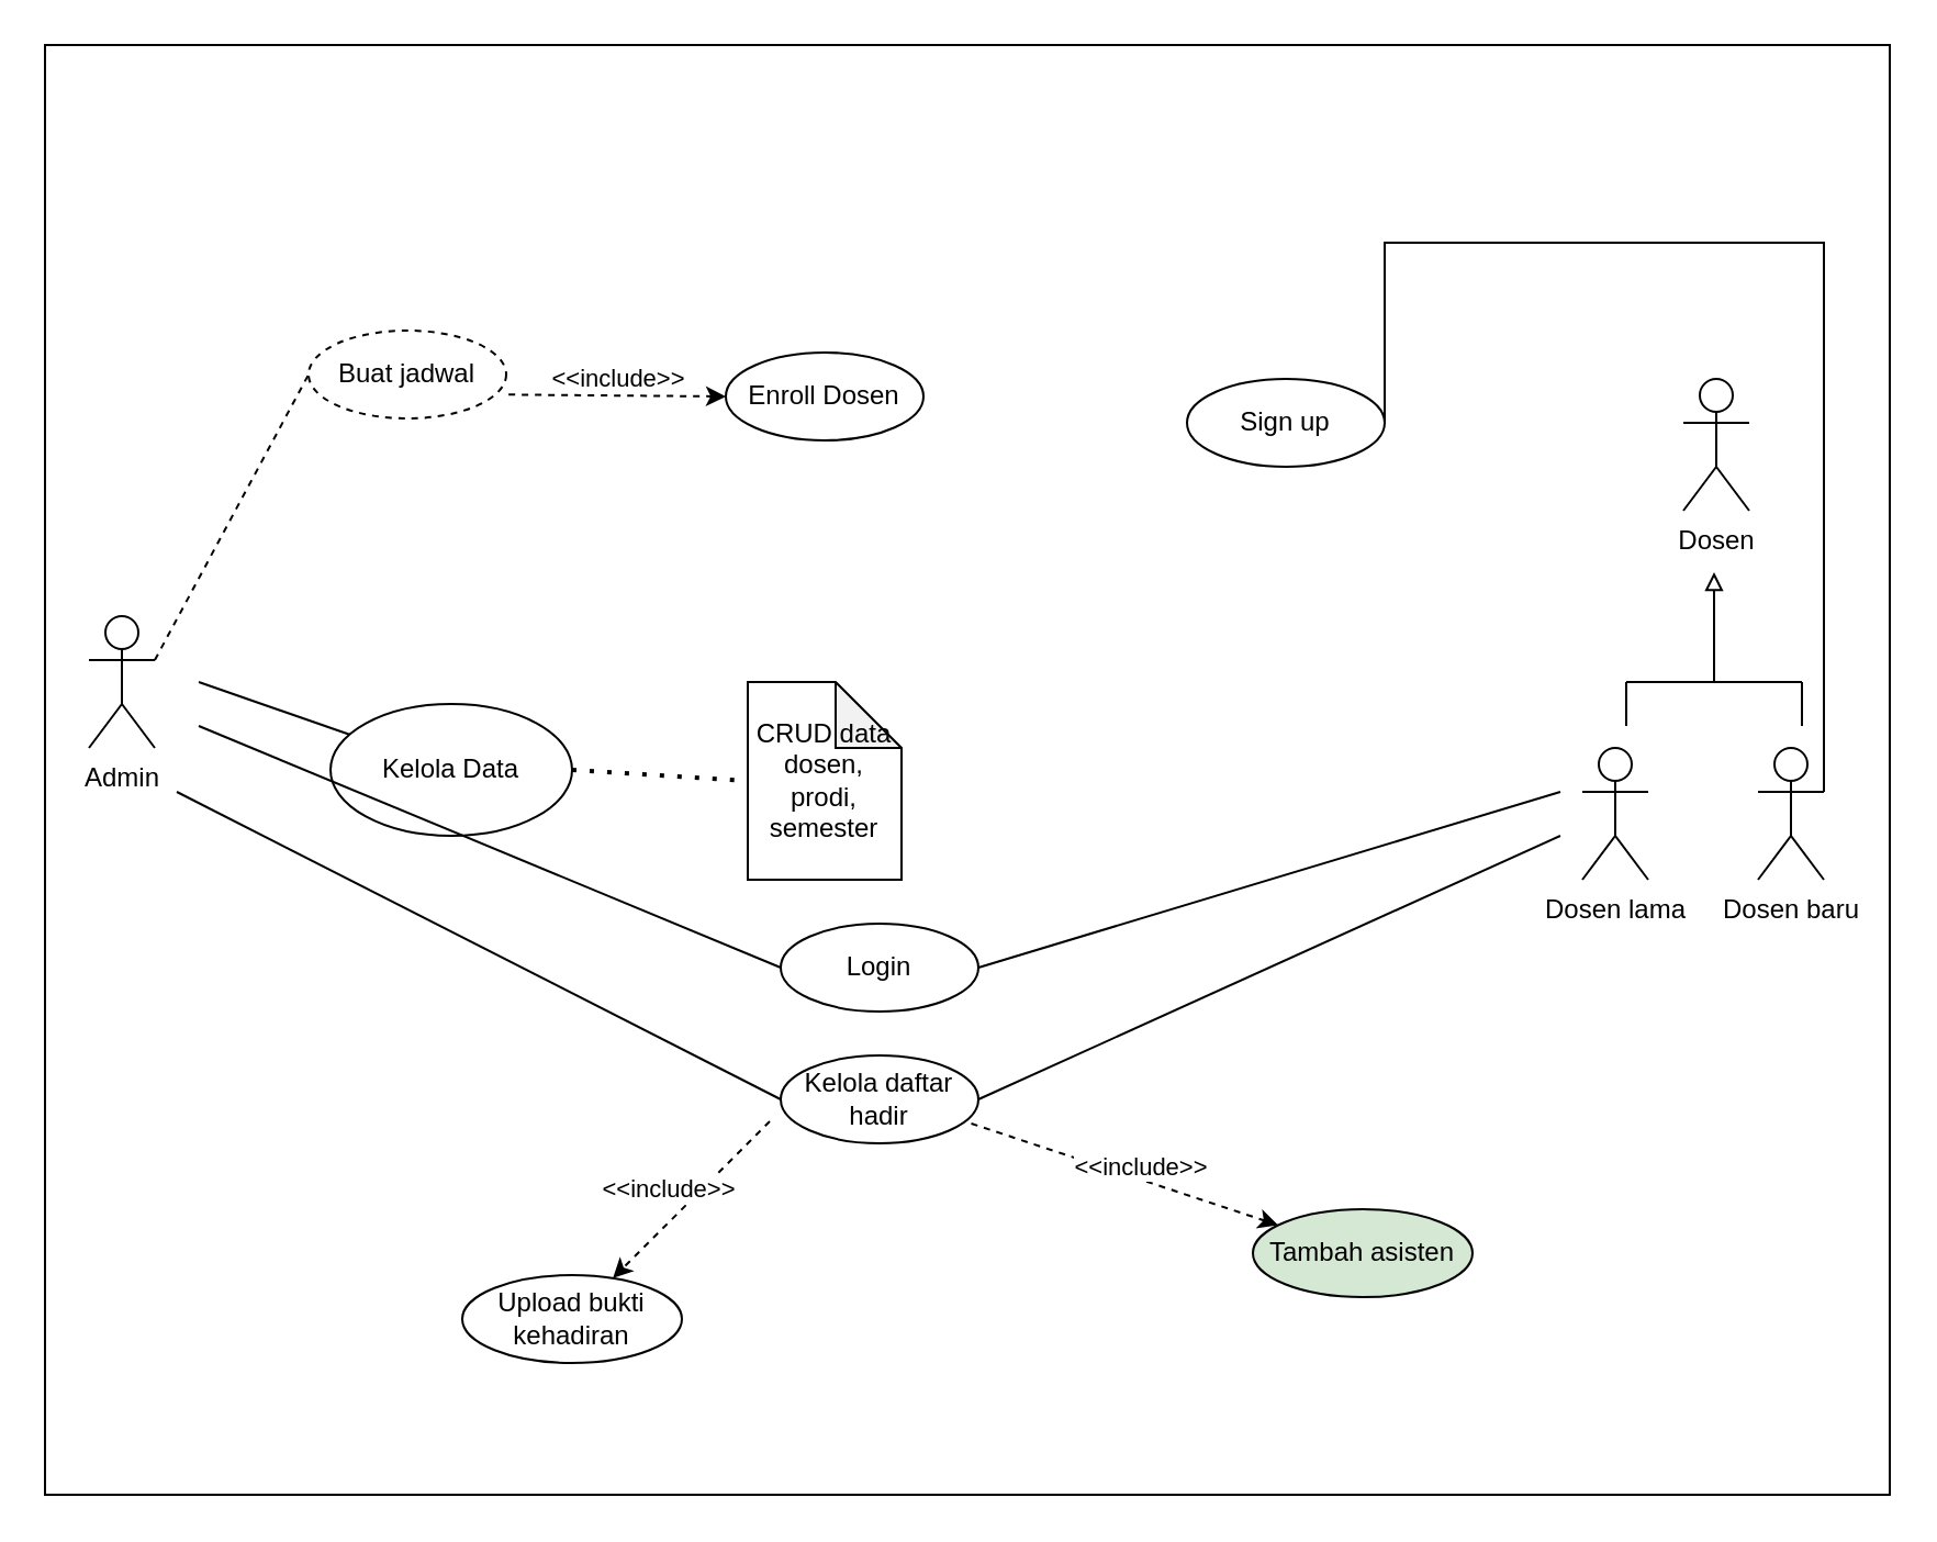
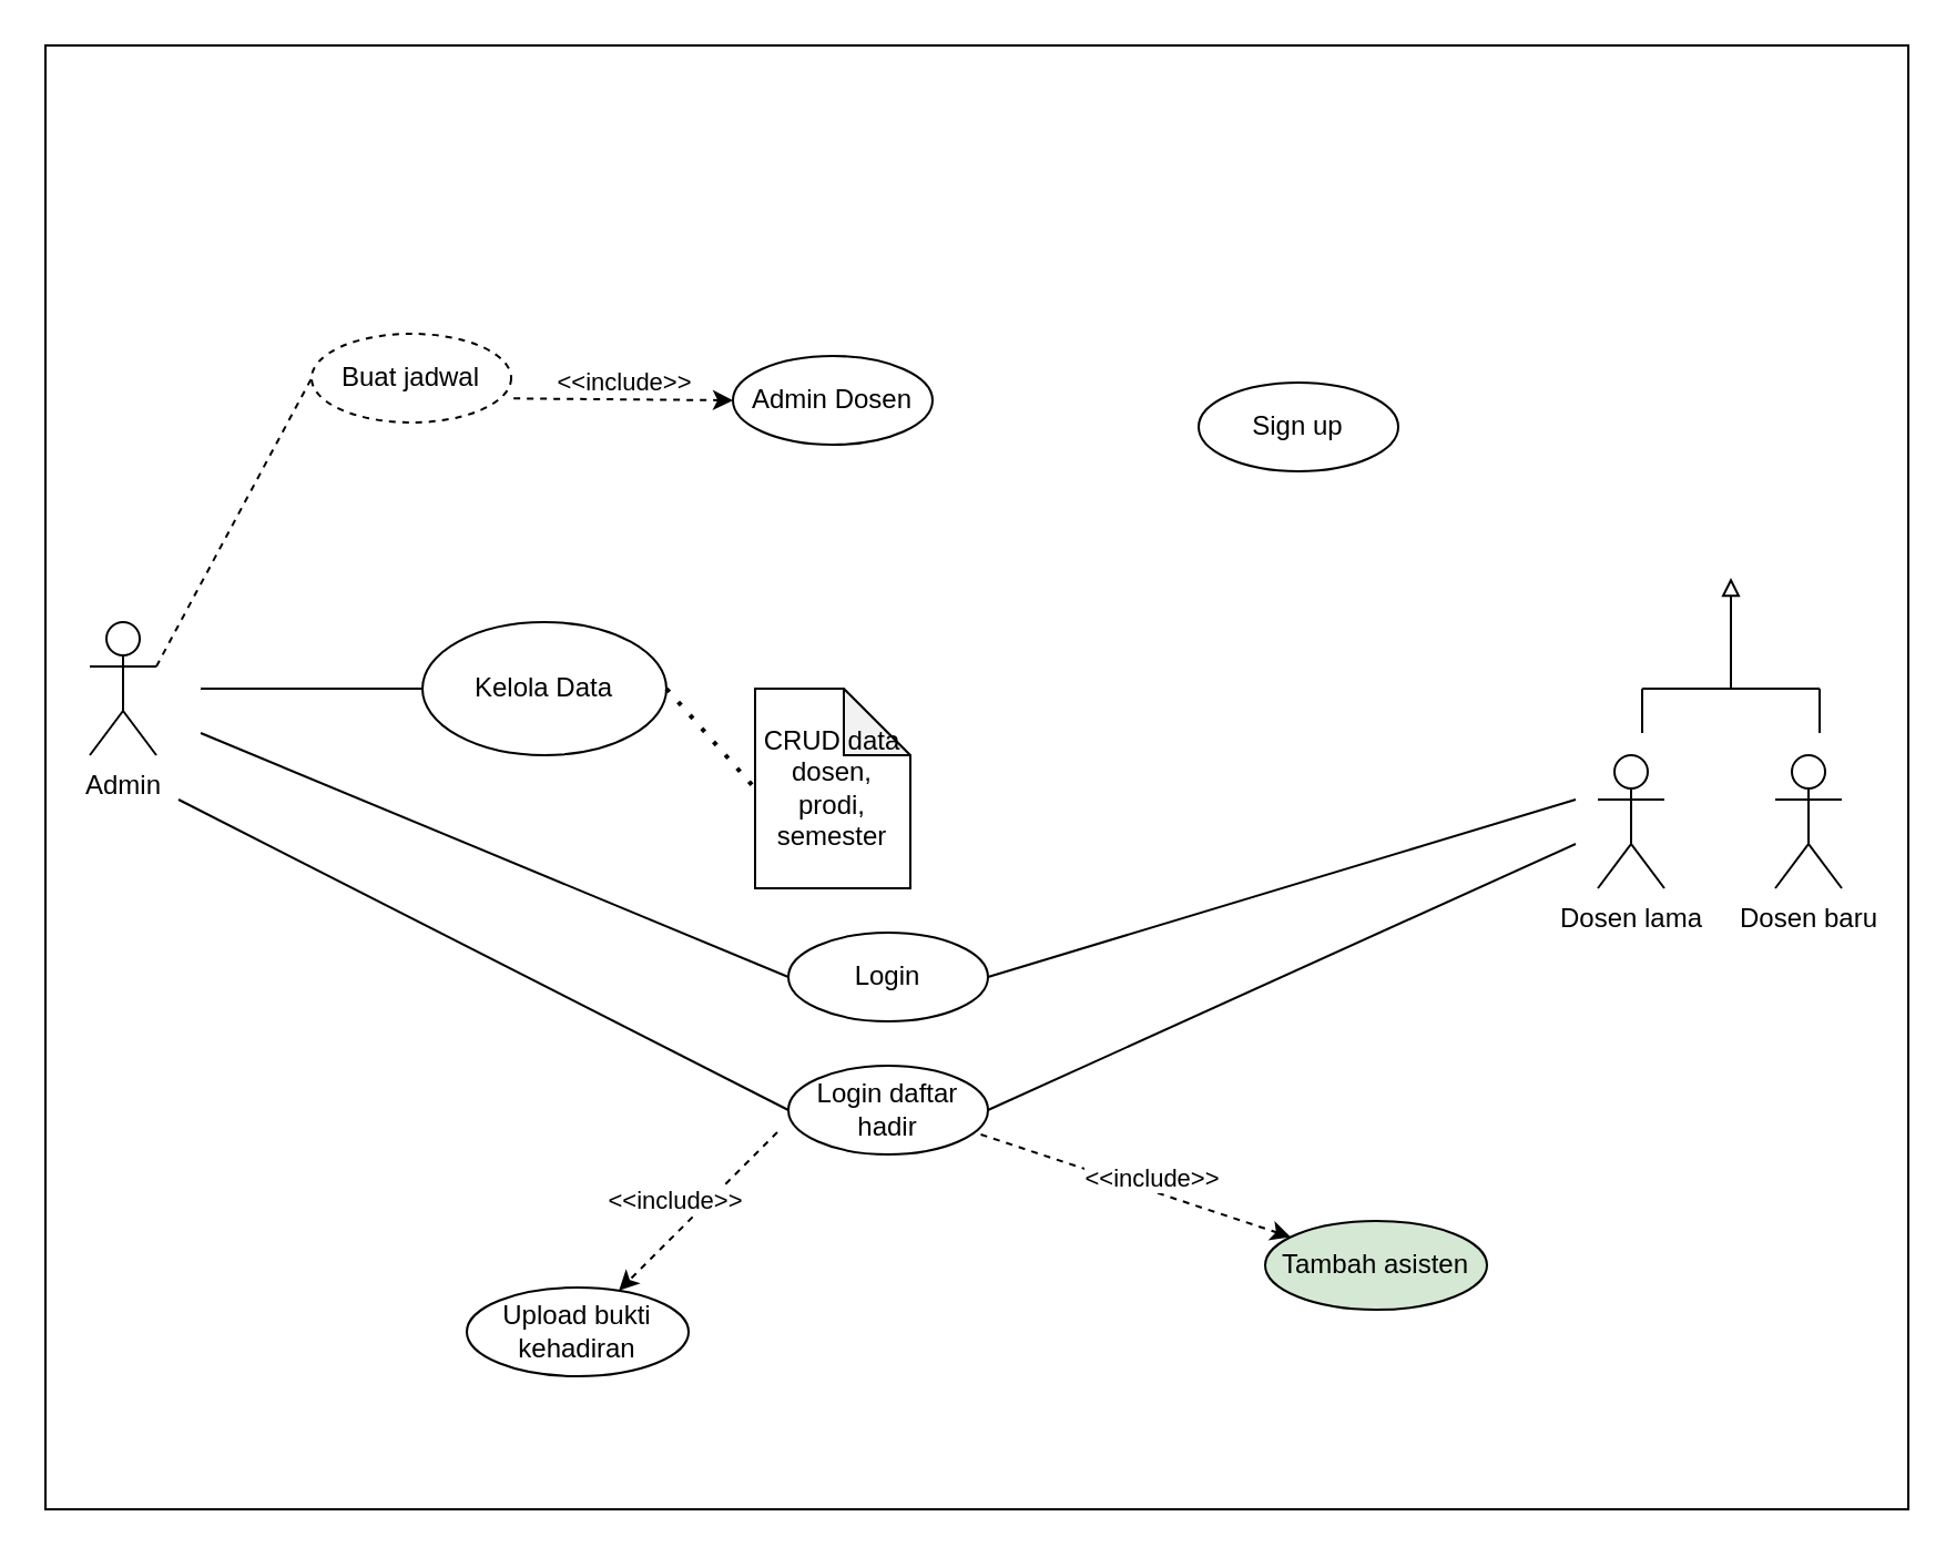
  <mxCell id="0" />
  <mxCell id="1" parent="0" />
  <mxCell id="2" value="Admin" style="shape=umlActor;verticalLabelPosition=bottom;verticalAlign=top;html=1;outlineConnect=0;" parent="1" vertex="1"><mxGeometry y="280" width="30" height="60" as="geometry" x="40" /></mxCell>
- <mxCell id="3" value="Dosen" style="shape=umlActor;verticalLabelPosition=bottom;verticalAlign=top;html=1;outlineConnect=0;" parent="1" vertex="1"><mxGeometry x="766" y="172" width="30" height="60" as="geometry" /></mxCell>
- <mxCell id="4" value="Enroll Dosen" style="ellipse;whiteSpace=wrap;html=1;" parent="1" vertex="1"><mxGeometry x="330" y="160" width="90" height="40" as="geometry" /></mxCell>
+ <mxCell id="4" value="Admin Dosen" style="ellipse;whiteSpace=wrap;html=1;" parent="1" vertex="1"><mxGeometry x="330" y="160" width="90" height="40" as="geometry" /></mxCell>
  <mxCell id="5" value="Dosen lama" style="shape=umlActor;verticalLabelPosition=bottom;verticalAlign=top;html=1;outlineConnect=0;" parent="1" vertex="1"><mxGeometry x="720" y="340" width="30" height="60" as="geometry" /></mxCell>
  <mxCell id="6" value="Dosen baru" style="shape=umlActor;verticalLabelPosition=bottom;verticalAlign=top;html=1;outlineConnect=0;" parent="1" vertex="1"><mxGeometry x="800" y="340" width="30" height="60" as="geometry" /></mxCell>
  <mxCell id="7" value="Buat jadwal" style="ellipse;whiteSpace=wrap;html=1;dashed=1;" parent="1" vertex="1"><mxGeometry x="140" y="150" width="90" height="40" as="geometry" /></mxCell>
  <mxCell id="8" value="" style="endArrow=none;html=1;rounded=0;exitX=1;exitY=0.333;exitDx=0;exitDy=0;exitPerimeter=0;entryX=0;entryY=0.5;entryDx=0;entryDy=0;dashed=1;" parent="1" source="2" target="7" edge="1"><mxGeometry width="50" height="50" relative="1" as="geometry"><mxPoint x="230" y="470" as="sourcePoint" /><mxPoint x="280" y="420" as="targetPoint" /></mxGeometry></mxCell>
  <mxCell id="9" value="" style="endArrow=classic;html=1;rounded=0;exitX=1.012;exitY=0.729;exitDx=0;exitDy=0;exitPerimeter=0;dashed=1;" parent="1" source="7" target="4" edge="1"><mxGeometry width="50" height="50" relative="1" as="geometry"><mxPoint x="290" y="440" as="sourcePoint" /><mxPoint x="340" y="390" as="targetPoint" /></mxGeometry></mxCell>
  <mxCell id="10" value="&amp;lt;&amp;lt;include&amp;gt;&amp;gt;" style="edgeLabel;html=1;align=center;verticalAlign=middle;resizable=0;points=[];" parent="9" vertex="1" connectable="0"><mxGeometry x="0.207" y="3" relative="1" as="geometry"><mxPoint x="-11" y="-5" as="offset" /></mxGeometry></mxCell>
  <mxCell id="11" value="" style="endArrow=none;html=1;rounded=0;" parent="1" edge="1"><mxGeometry width="50" height="50" relative="1" as="geometry"><mxPoint x="740" y="330" as="sourcePoint" /><mxPoint x="740" y="310" as="targetPoint" /></mxGeometry></mxCell>
  <mxCell id="12" value="" style="endArrow=none;html=1;rounded=0;" parent="1" edge="1"><mxGeometry width="50" height="50" relative="1" as="geometry"><mxPoint x="820" y="310" as="sourcePoint" /><mxPoint x="740" y="310" as="targetPoint" /></mxGeometry></mxCell>
  <mxCell id="13" value="" style="endArrow=none;html=1;rounded=0;" parent="1" edge="1"><mxGeometry width="50" height="50" relative="1" as="geometry"><mxPoint x="820" y="330" as="sourcePoint" /><mxPoint x="820" y="310" as="targetPoint" /></mxGeometry></mxCell>
  <mxCell id="14" value="" style="endArrow=block;html=1;rounded=0;endFill=0;" parent="1" edge="1"><mxGeometry width="50" height="50" relative="1" as="geometry"><mxPoint x="780" y="310" as="sourcePoint" /><mxPoint x="780" y="260" as="targetPoint" /></mxGeometry></mxCell>
  <mxCell id="15" value="Sign up" style="ellipse;whiteSpace=wrap;html=1;" parent="1" vertex="1"><mxGeometry x="540" y="172" width="90" height="40" as="geometry" /></mxCell>
- <mxCell id="16" value="" style="endArrow=none;html=1;rounded=0;entryX=1;entryY=0.333;entryDx=0;entryDy=0;entryPerimeter=0;exitX=1;exitY=0.5;exitDx=0;exitDy=0;" parent="1" source="15" target="6" edge="1"><mxGeometry width="50" height="50" relative="1" as="geometry"><mxPoint x="730" y="540" as="sourcePoint" /><mxPoint x="780" y="490" as="targetPoint" /><Array as="points"><mxPoint x="630" y="110" /><mxPoint x="830" y="110" /></Array></mxGeometry></mxCell>
  <mxCell id="17" value="Login" style="ellipse;whiteSpace=wrap;html=1;" parent="1" vertex="1"><mxGeometry x="355" y="420" width="90" height="40" as="geometry" /></mxCell>
  <mxCell id="18" value="" style="endArrow=none;html=1;rounded=0;exitX=1;exitY=0.5;exitDx=0;exitDy=0;" parent="1" source="17" edge="1"><mxGeometry width="50" height="50" relative="1" as="geometry"><mxPoint x="560" y="500" as="sourcePoint" /><mxPoint x="710" y="360" as="targetPoint" /></mxGeometry></mxCell>
- <mxCell id="19" value="Kelola daftar hadir" style="ellipse;whiteSpace=wrap;html=1;" parent="1" vertex="1"><mxGeometry x="355" y="480" width="90" height="40" as="geometry" /></mxCell>
+ <mxCell id="19" value="Login daftar hadir" style="ellipse;whiteSpace=wrap;html=1;" parent="1" vertex="1"><mxGeometry x="355" y="480" width="90" height="40" as="geometry" /></mxCell>
  <mxCell id="20" value="" style="endArrow=none;html=1;rounded=0;exitX=1;exitY=0.5;exitDx=0;exitDy=0;" parent="1" source="19" edge="1"><mxGeometry width="50" height="50" relative="1" as="geometry"><mxPoint x="575" y="570" as="sourcePoint" /><mxPoint x="710" y="380" as="targetPoint" /></mxGeometry></mxCell>
  <mxCell id="21" value="" style="endArrow=none;html=1;rounded=0;exitX=0;exitY=0.5;exitDx=0;exitDy=0;" parent="1" source="19" edge="1"><mxGeometry width="50" height="50" relative="1" as="geometry"><mxPoint x="95" y="590" as="sourcePoint" /><mxPoint x="80" y="360" as="targetPoint" /></mxGeometry></mxCell>
- <mxCell id="22" value="Kelola Data" style="ellipse;whiteSpace=wrap;html=1;" parent="1" vertex="1"><mxGeometry x="150" y="320" width="110" height="60" as="geometry" /></mxCell>
+ <mxCell id="22" value="Kelola Data" style="ellipse;whiteSpace=wrap;html=1;" parent="1" vertex="1"><mxGeometry x="190" y="280" width="110" height="60" as="geometry" /></mxCell>
  <mxCell id="23" value="Tambah asisten" style="ellipse;whiteSpace=wrap;html=1;fillColor=#d5e8d4;" parent="1" vertex="1"><mxGeometry x="570" y="550" width="100" height="40" as="geometry" /></mxCell>
  <mxCell id="24" value="" style="endArrow=classic;html=1;rounded=0;dashed=1;exitX=0.964;exitY=0.775;exitDx=0;exitDy=0;exitPerimeter=0;" parent="1" source="19" target="23" edge="1"><mxGeometry width="50" height="50" relative="1" as="geometry"><mxPoint x="555" y="520" as="sourcePoint" /><mxPoint x="441.82" y="554.142" as="targetPoint" /></mxGeometry></mxCell>
  <mxCell id="25" value="" style="rounded=0;whiteSpace=wrap;html=1;fillColor=none;" parent="1" vertex="1"><mxGeometry x="20" y="20" width="840" height="660" as="geometry" /></mxCell>
  <mxCell id="26" value="&amp;lt;&amp;lt;include&amp;gt;&amp;gt;" style="edgeLabel;html=1;align=center;verticalAlign=middle;resizable=0;points=[];" parent="1" vertex="1" connectable="0"><mxGeometry x="474.998" y="559.999" as="geometry"><mxPoint x="44" y="-29" as="offset" /></mxGeometry></mxCell>
  <mxCell id="27" value="" style="endArrow=none;html=1;rounded=0;entryX=0;entryY=0.5;entryDx=0;entryDy=0;" parent="1" target="17" edge="1"><mxGeometry width="50" height="50" relative="1" as="geometry"><mxPoint x="90" y="330" as="sourcePoint" /><mxPoint x="230" y="510" as="targetPoint" /></mxGeometry></mxCell>
  <mxCell id="28" value="Upload bukti kehadiran" style="ellipse;whiteSpace=wrap;html=1;" parent="1" vertex="1"><mxGeometry x="210" y="580" width="100" height="40" as="geometry" /></mxCell>
  <mxCell id="29" value="" style="endArrow=classic;html=1;rounded=0;dashed=1;" parent="1" target="28" edge="1"><mxGeometry width="50" height="50" relative="1" as="geometry"><mxPoint x="350" y="510" as="sourcePoint" /><mxPoint x="61.82" y="583.642" as="targetPoint" /></mxGeometry></mxCell>
  <mxCell id="30" value="&amp;lt;&amp;lt;include&amp;gt;&amp;gt;" style="edgeLabel;html=1;align=center;verticalAlign=middle;resizable=0;points=[];" parent="1" vertex="1" connectable="0"><mxGeometry x="259.998" y="569.999" as="geometry"><mxPoint x="44" y="-29" as="offset" /></mxGeometry></mxCell>
  <mxCell id="31" value="" style="endArrow=none;html=1;rounded=0;" parent="1" target="22" edge="1"><mxGeometry width="50" height="50" relative="1" as="geometry"><mxPoint x="90" y="310" as="sourcePoint" /><mxPoint x="160" y="300" as="targetPoint" /></mxGeometry></mxCell>
  <mxCell id="32" value="CRUD data dosen, prodi, semester" style="shape=note;whiteSpace=wrap;html=1;backgroundOutline=1;darkOpacity=0.05;" vertex="1" parent="1"><mxGeometry x="340" y="310" width="70" height="90" as="geometry" /></mxCell>
  <mxCell id="33" value="" style="endArrow=none;dashed=1;html=1;dashPattern=1 3;strokeWidth=2;rounded=0;exitX=1;exitY=0.5;exitDx=0;exitDy=0;entryX=0;entryY=0.5;entryDx=0;entryDy=0;entryPerimeter=0;" edge="1" parent="1" source="22" target="32"><mxGeometry width="50" height="50" relative="1" as="geometry"><mxPoint x="470" y="410" as="sourcePoint" /><mxPoint x="520" y="360" as="targetPoint" /></mxGeometry></mxCell>
